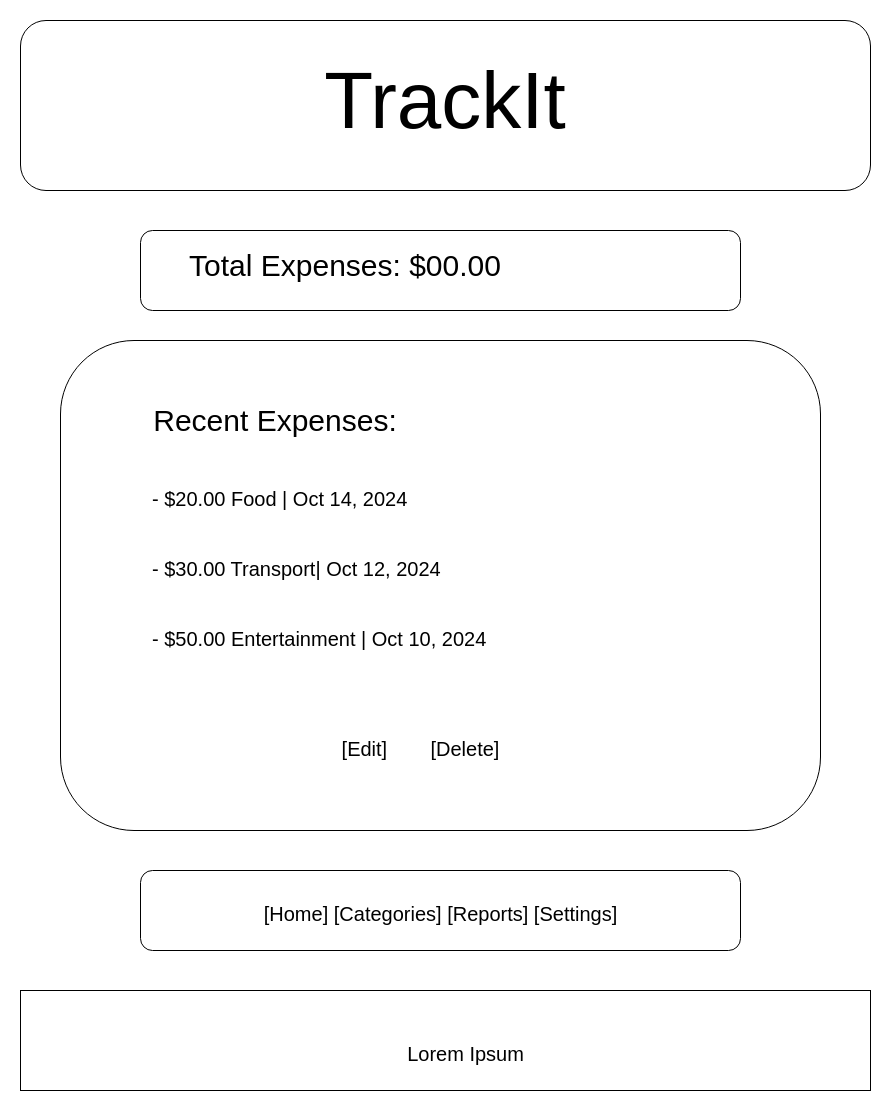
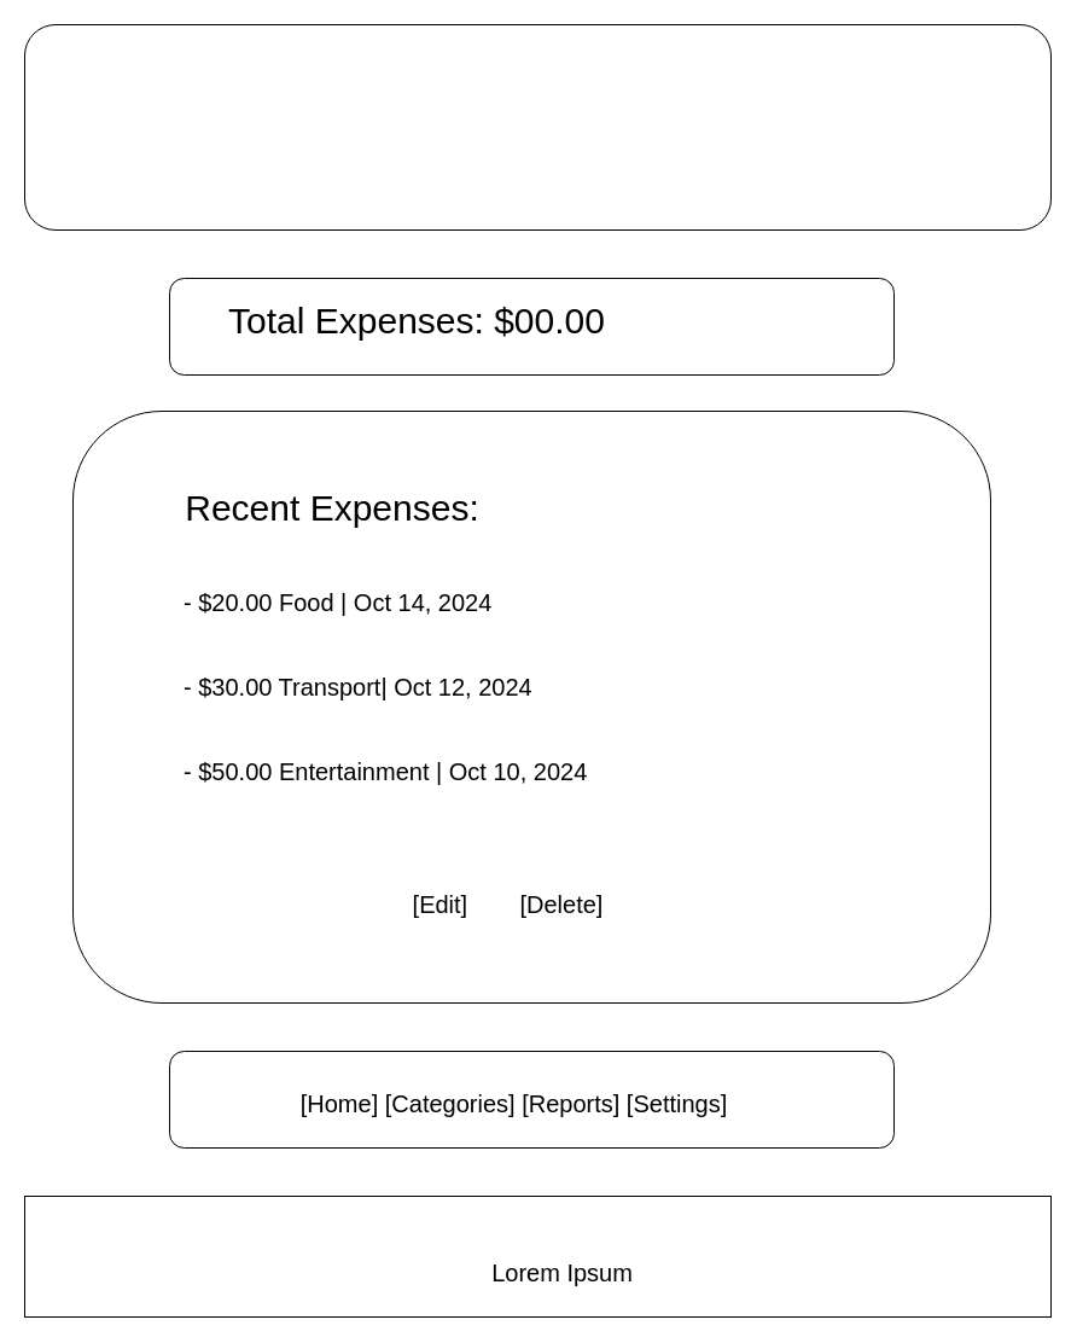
  <mxCell id="0" />
  <mxCell id="1" parent="0" />
  <mxCell id="2" value="" style="rounded=1;whiteSpace=wrap;html=1;" vertex="1" parent="1"><mxGeometry y="20" width="850" height="170" as="geometry" x="20" /></mxCell>
  <mxCell id="3" value="" style="rounded=1;whiteSpace=wrap;html=1;" vertex="1" parent="1"><mxGeometry x="140" y="230" width="600" height="80" as="geometry" /></mxCell>
  <mxCell id="4" value="" style="rounded=1;whiteSpace=wrap;html=1;" vertex="1" parent="1"><mxGeometry x="60" y="340" width="760" height="490" as="geometry" /></mxCell>
  <mxCell id="5" value="" style="rounded=1;whiteSpace=wrap;html=1;" vertex="1" parent="1"><mxGeometry x="140" y="870" width="600" height="80" as="geometry" /></mxCell>
  <mxCell id="6" value="" style="rounded=0;whiteSpace=wrap;html=1;" vertex="1" parent="1"><mxGeometry y="990" width="850" height="100" as="geometry" x="20" /></mxCell>
- <mxCell id="7" value="&lt;font style=&quot;font-size: 80px;&quot;&gt;TrackIt&lt;/font&gt;" style="text;strokeColor=none;align=center;fillColor=none;html=1;verticalAlign=middle;whiteSpace=wrap;rounded=0;" vertex="1" parent="1"><mxGeometry x="275" y="70" width="340" height="60" as="geometry" /></mxCell>
  <mxCell id="8" value="&lt;font style=&quot;font-size: 30px;&quot;&gt;Total Expenses: $00.00&lt;/font&gt;" style="text;strokeColor=none;align=center;fillColor=none;html=1;verticalAlign=middle;whiteSpace=wrap;rounded=0;fontSize=30;" vertex="1" parent="1"><mxGeometry x="175" y="235" width="340" height="60" as="geometry" /></mxCell>
  <mxCell id="9" value="&lt;font style=&quot;font-size: 30px;&quot;&gt;Recent Expenses:&lt;/font&gt;&lt;span style=&quot;color: rgba(0, 0, 0, 0); font-family: monospace; font-size: 0px; text-align: start; text-wrap: nowrap;&quot;&gt;%3CmxGraphModel%3E%3Croot%3E%3CmxCell%20id%3D%220%22%2F%3E%3CmxCell%20id%3D%221%22%20parent%3D%220%22%2F%3E%3CmxCell%20id%3D%222%22%20value%3D%22%26lt%3Bfont%20style%3D%26quot%3Bfont-size%3A%2030px%3B%26quot%3B%26gt%3BTotal%20Expenses%3A%20%2400.00%26lt%3B%2Ffont%26gt%3B%22%20style%3D%22text%3BstrokeColor%3Dnone%3Balign%3Dcenter%3BfillColor%3Dnone%3Bhtml%3D1%3BverticalAlign%3Dmiddle%3BwhiteSpace%3Dwrap%3Brounded%3D0%3BfontSize%3D30%3B%22%20vertex%3D%221%22%20parent%3D%221%22%3E%3CmxGeometry%20x%3D%22130%22%20y%3D%22250%22%20width%3D%22340%22%20height%3D%2260%22%20as%3D%22geometry%22%2F%3E%3C%2FmxCell%3E%3C%2Froot%3E%3C%2FmxGraphModel%3E&lt;/span&gt;" style="text;strokeColor=none;align=center;fillColor=none;html=1;verticalAlign=middle;whiteSpace=wrap;rounded=0;fontSize=30;" vertex="1" parent="1"><mxGeometry x="105" y="390" width="340" height="60" as="geometry" /></mxCell>
  <mxCell id="10" value="&lt;span style=&quot;font-size: 20px;&quot;&gt;- $20.00 Food | Oct 14, 2024&amp;nbsp;&lt;/span&gt;&lt;span style=&quot;color: rgba(0, 0, 0, 0); font-family: monospace; font-size: 0px; text-wrap: nowrap;&quot;&gt;%3CmxGraphModel%3E%3Croot%3E%3CmxCell%20id%3D%220%22%2F%3E%3CmxCell%20id%3D%221%22%20parent%3D%220%22%2F%3E%3CmxCell%20id%3D%222%22%20value%3D%22%26lt%3Bfont%20style%3D%26quot%3Bfont-size%3A%2030px%3B%26quot%3B%26gt%3BRecent%20Expenses%3A%26lt%3B%2Ffont%26gt%3B%26lt%3Bspan%20style%3D%26quot%3Bcolor%3A%20rgba(0%2C%200%2C%200%2C%200)%3B%20font-family%3A%20monospace%3B%20font-size%3A%200px%3B%20text-align%3A%20start%3B%20text-wrap%3A%20nowrap%3B%26quot%3B%26gt%3B%253CmxGraphModel%253E%253Croot%253E%253CmxCell%2520id%253D%25220%2522%252F%253E%253CmxCell%2520id%253D%25221%2522%2520parent%253D%25220%2522%252F%253E%253CmxCell%2520id%253D%25222%2522%2520value%253D%2522%2526lt%253Bfont%2520style%253D%2526quot%253Bfont-size%253A%252030px%253B%2526quot%253B%2526gt%253BTotal%2520Expenses%253A%2520%252400.00%2526lt%253B%252Ffont%2526gt%253B%2522%2520style%253D%2522text%253BstrokeColor%253Dnone%253Balign%253Dcenter%253BfillColor%253Dnone%253Bhtml%253D1%253BverticalAlign%253Dmiddle%253BwhiteSpace%253Dwrap%253Brounded%253D0%253BfontSize%253D30%253B%2522%2520vertex%253D%25221%2522%2520parent%253D%25221%2522%253E%253CmxGeometry%2520x%253D%2522130%2522%2520y%253D%2522250%2522%2520width%253D%2522340%2522%2520height%253D%252260%2522%2520as%253D%2522geometry%2522%252F%253E%253C%252FmxCell%253E%253C%252Froot%253E%253C%252FmxGraphModel%253E%26lt%3B%2Fspan%26gt%3B%22%20style%3D%22text%3BstrokeColor%3Dnone%3Balign%3Dcenter%3BfillColor%3Dnone%3Bhtml%3D1%3BverticalAlign%3Dmiddle%3BwhiteSpace%3Dwrap%3Brounded%3D0%3BfontSize%3D30%3B%22%20vertex%3D%221%22%20parent%3D%221%22%3E%3CmxGeometry%20x%3D%2285%22%20y%3D%22400%22%20width%3D%22340%22%20height%3D%2260%22%20as%3D%22geometry%22%2F%3E%3C%2FmxCell%3E%3C%2Froot%3E%3C%2FmxGraphModel%3E&lt;/span&gt;" style="text;strokeColor=none;align=left;fillColor=none;html=1;verticalAlign=middle;whiteSpace=wrap;rounded=0;fontSize=30;" vertex="1" parent="1"><mxGeometry x="150" y="460" width="495" height="70" as="geometry" /></mxCell>
  <mxCell id="11" value="&lt;span style=&quot;font-size: 20px;&quot;&gt;- $30.00 Transport| Oct 12, 2024&lt;/span&gt;&lt;span style=&quot;color: rgba(0, 0, 0, 0); font-family: monospace; font-size: 0px; text-wrap: nowrap;&quot;&gt;%3CmxGraphModel%3E%3Croot%3E%3CmxCell%20id%3D%220%22%2F%3E%3CmxCell%20id%3D%221%22%20parent%3D%220%22%2F%3E%3CmxCell%20id%3D%222%22%20value%3D%22%26lt%3Bfont%20style%3D%26quot%3Bfont-size%3A%2030px%3B%26quot%3B%26gt%3BRecent%20Expenses%3A%26lt%3B%2Ffont%26gt%3B%26lt%3Bspan%20style%3D%26quot%3Bcolor%3A%20rgba(0%2C%200%2C%200%2C%200)%3B%20font-family%3A%20monospace%3B%20font-size%3A%200px%3B%20text-align%3A%20start%3B%20text-wrap%3A%20nowrap%3B%26quot%3B%26gt%3B%253CmxGraphModel%253E%253Croot%253E%253CmxCell%2520id%253D%25220%2522%252F%253E%253CmxCell%2520id%253D%25221%2522%2520parent%253D%25220%2522%252F%253E%253CmxCell%2520id%253D%25222%2522%2520value%253D%2522%2526lt%253Bfont%2520style%253D%2526quot%253Bfont-size%253A%252030px%253B%2526quot%253B%2526gt%253BTotal%2520Expenses%253A%2520%252400.00%2526lt%253B%252Ffont%2526gt%253B%2522%2520style%253D%2522text%253BstrokeColor%253Dnone%253Balign%253Dcenter%253BfillColor%253Dnone%253Bhtml%253D1%253BverticalAlign%253Dmiddle%253BwhiteSpace%253Dwrap%253Brounded%253D0%253BfontSize%253D30%253B%2522%2520vertex%253D%25221%2522%2520parent%253D%25221%2522%253E%253CmxGeometry%2520x%253D%2522130%2522%2520y%253D%2522250%2522%2520width%253D%2522340%2522%2520height%253D%252260%2522%2520as%253D%2522geometry%2522%252F%253E%253C%252FmxCell%253E%253C%252Froot%253E%253C%252FmxGraphModel%253E%26lt%3B%2Fspan%26gt%3B%22%20style%3D%22text%3BstrokeColor%3Dnone%3Balign%3Dcenter%3BfillColor%3Dnone%3Bhtml%3D1%3BverticalAlign%3Dmiddle%3BwhiteSpace%3Dwrap%3Brounded%3D0%3BfontSize%3D30%3B%22%20vertex%3D%221%22%20parent%3D%221%22%3E%3CmxGeometry%20x%3D%2285%22%20y%3D%22400%22%20width%3D%22340%22%20height%3D%2260%22%20as%3D%22geometry%22%2F%3E%3C%2FmxCell%3E%3C%2Froot%3E%3C%2FmxGraphModel%3E&lt;/span&gt;" style="text;strokeColor=none;align=left;fillColor=none;html=1;verticalAlign=middle;whiteSpace=wrap;rounded=0;fontSize=30;" vertex="1" parent="1"><mxGeometry x="150" y="530" width="495" height="70" as="geometry" /></mxCell>
  <mxCell id="12" value="&lt;span style=&quot;font-size: 20px;&quot;&gt;- $50.00 Entertainment | Oct 10, 2024&lt;/span&gt;&lt;span style=&quot;color: rgba(0, 0, 0, 0); font-family: monospace; font-size: 0px; text-wrap: nowrap;&quot;&gt;%3CmxGraphModel%3E%3Croot%3E%3CmxCell%20id%3D%220%22%2F%3E%3CmxCell%20id%3D%221%22%20parent%3D%220%22%2F%3E%3CmxCell%20id%3D%222%22%20value%3D%22%26lt%3Bfont%20style%3D%26quot%3Bfont-size%3A%2030px%3B%26quot%3B%26gt%3BRecent%20Expenses%3A%26lt%3B%2Ffont%26gt%3B%26lt%3Bspan%20style%3D%26quot%3Bcolor%3A%20rgba(0%2C%200%2C%200%2C%200)%3B%20font-family%3A%20monospace%3B%20font-size%3A%200px%3B%20text-align%3A%20start%3B%20text-wrap%3A%20nowrap%3B%26quot%3B%26gt%3B%253CmxGraphModel%253E%253Croot%253E%253CmxCell%2520id%253D%25220%2522%252F%253E%253CmxCell%2520id%253D%25221%2522%2520parent%253D%25220%2522%252F%253E%253CmxCell%2520id%253D%25222%2522%2520value%253D%2522%2526lt%253Bfont%2520style%253D%2526quot%253Bfont-size%253A%252030px%253B%2526quot%253B%2526gt%253BTotal%2520Expenses%253A%2520%252400.00%2526lt%253B%252Ffont%2526gt%253B%2522%2520style%253D%2522text%253BstrokeColor%253Dnone%253Balign%253Dcenter%253BfillColor%253Dnone%253Bhtml%253D1%253BverticalAlign%253Dmiddle%253BwhiteSpace%253Dwrap%253Brounded%253D0%253BfontSize%253D30%253B%2522%2520vertex%253D%25221%2522%2520parent%253D%25221%2522%253E%253CmxGeometry%2520x%253D%2522130%2522%2520y%253D%2522250%2522%2520width%253D%2522340%2522%2520height%253D%252260%2522%2520as%253D%2522geometry%2522%252F%253E%253C%252FmxCell%253E%253C%252Froot%253E%253C%252FmxGraphModel%253E%26lt%3B%2Fspan%26gt%3B%22%20style%3D%22text%3BstrokeColor%3Dnone%3Balign%3Dcenter%3BfillColor%3Dnone%3Bhtml%3D1%3BverticalAlign%3Dmiddle%3BwhiteSpace%3Dwrap%3Brounded%3D0%3BfontSize%3D30%3B%22%20vertex%3D%221%22%20parent%3D%221%22%3E%3CmxGeometry%20x%3D%2285%22%20y%3D%22400%22%20width%3D%22340%22%20height%3D%2260%22%20as%3D%22geometry%22%2F%3E%3C%2FmxCell%3E%3C%2Froot%3E%3C%2FmxGraphModel%3E&lt;/span&gt;" style="text;strokeColor=none;align=left;fillColor=none;html=1;verticalAlign=middle;whiteSpace=wrap;rounded=0;fontSize=30;" vertex="1" parent="1"><mxGeometry x="150" y="600" width="495" height="70" as="geometry" /></mxCell>
  <mxCell id="13" value="&lt;span style=&quot;font-size: 20px;&quot;&gt;[Edit]&lt;span style=&quot;white-space: pre;&quot;&gt;&#09;&lt;/span&gt;[Delete]&lt;/span&gt;" style="text;strokeColor=none;align=center;fillColor=none;html=1;verticalAlign=middle;whiteSpace=wrap;rounded=0;fontSize=30;" vertex="1" parent="1"><mxGeometry x="173" y="710" width="495" height="70" as="geometry" /></mxCell>
- <mxCell id="14" value="&lt;span style=&quot;font-size: 20px;&quot;&gt;[Home] [Categories]&amp;nbsp;&lt;/span&gt;&lt;span style=&quot;font-size: 20px;&quot;&gt;[Reports]&amp;nbsp;&lt;/span&gt;&lt;span style=&quot;font-size: 20px;&quot;&gt;[Settings]&lt;/span&gt;" style="text;strokeColor=none;align=center;fillColor=none;html=1;verticalAlign=middle;whiteSpace=wrap;rounded=0;fontSize=30;" vertex="1" parent="1"><mxGeometry x="192.5" y="875" width="495" height="70" as="geometry" /></mxCell>
+ <mxCell id="14" value="&lt;span style=&quot;font-size: 20px;&quot;&gt;[Home] [Categories]&amp;nbsp;&lt;/span&gt;&lt;span style=&quot;font-size: 20px;&quot;&gt;[Reports]&amp;nbsp;&lt;/span&gt;&lt;span style=&quot;font-size: 20px;&quot;&gt;[Settings]&lt;/span&gt;" style="text;strokeColor=none;align=center;fillColor=none;html=1;verticalAlign=middle;whiteSpace=wrap;rounded=0;fontSize=30;" vertex="1" parent="1"><mxGeometry x="177.5" y="875" width="495" height="70" as="geometry" /></mxCell>
  <mxCell id="15" value="&lt;span style=&quot;font-size: 20px;&quot;&gt;Lorem Ipsum&lt;/span&gt;" style="text;strokeColor=none;align=center;fillColor=none;html=1;verticalAlign=middle;whiteSpace=wrap;rounded=0;fontSize=30;" vertex="1" parent="1"><mxGeometry x="217.5" y="1015" width="495" height="70" as="geometry" /></mxCell>
